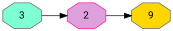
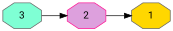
  digraph {
    fontname="Roboto Mono"
    rankdir=LR
    node [color=gray40 fontname="Roboto Mono" shape=octagon style=filled]
    edge [fontname="Roboto Mono" heightLimit=3 primaryType=mainStreet secondaryType=none village=Hamburg weight=10]
    2 [color=deeppink fillcolor=plum]
-   1 [fillcolor=gold label=9]
+   1 [fillcolor=gold]
    3 [fillcolor=aquamarine]
    2 -> 1
    3 -> 2
  }
